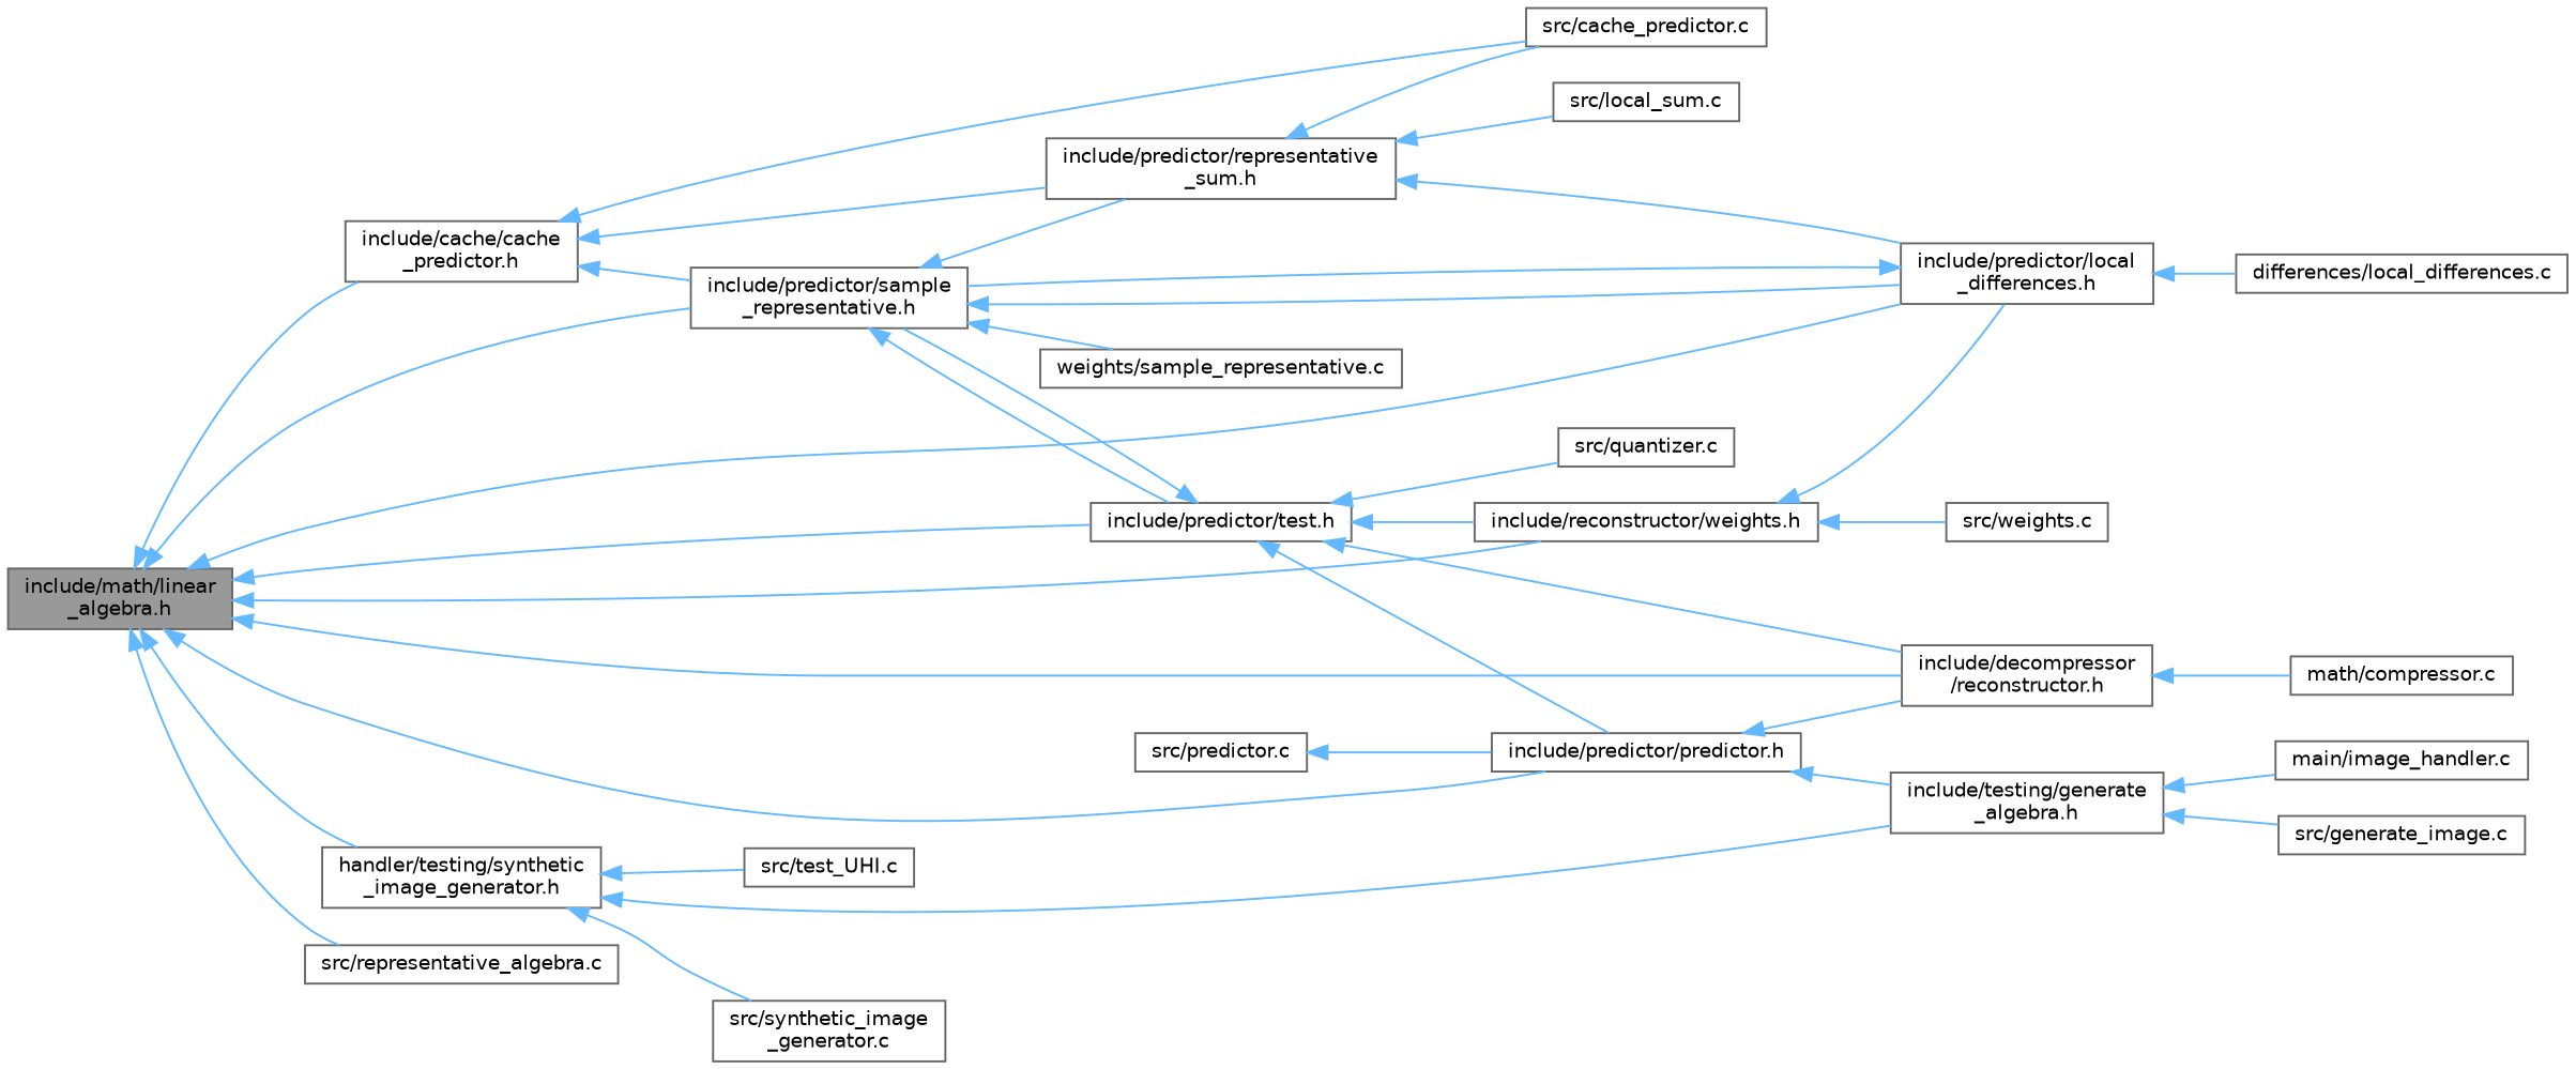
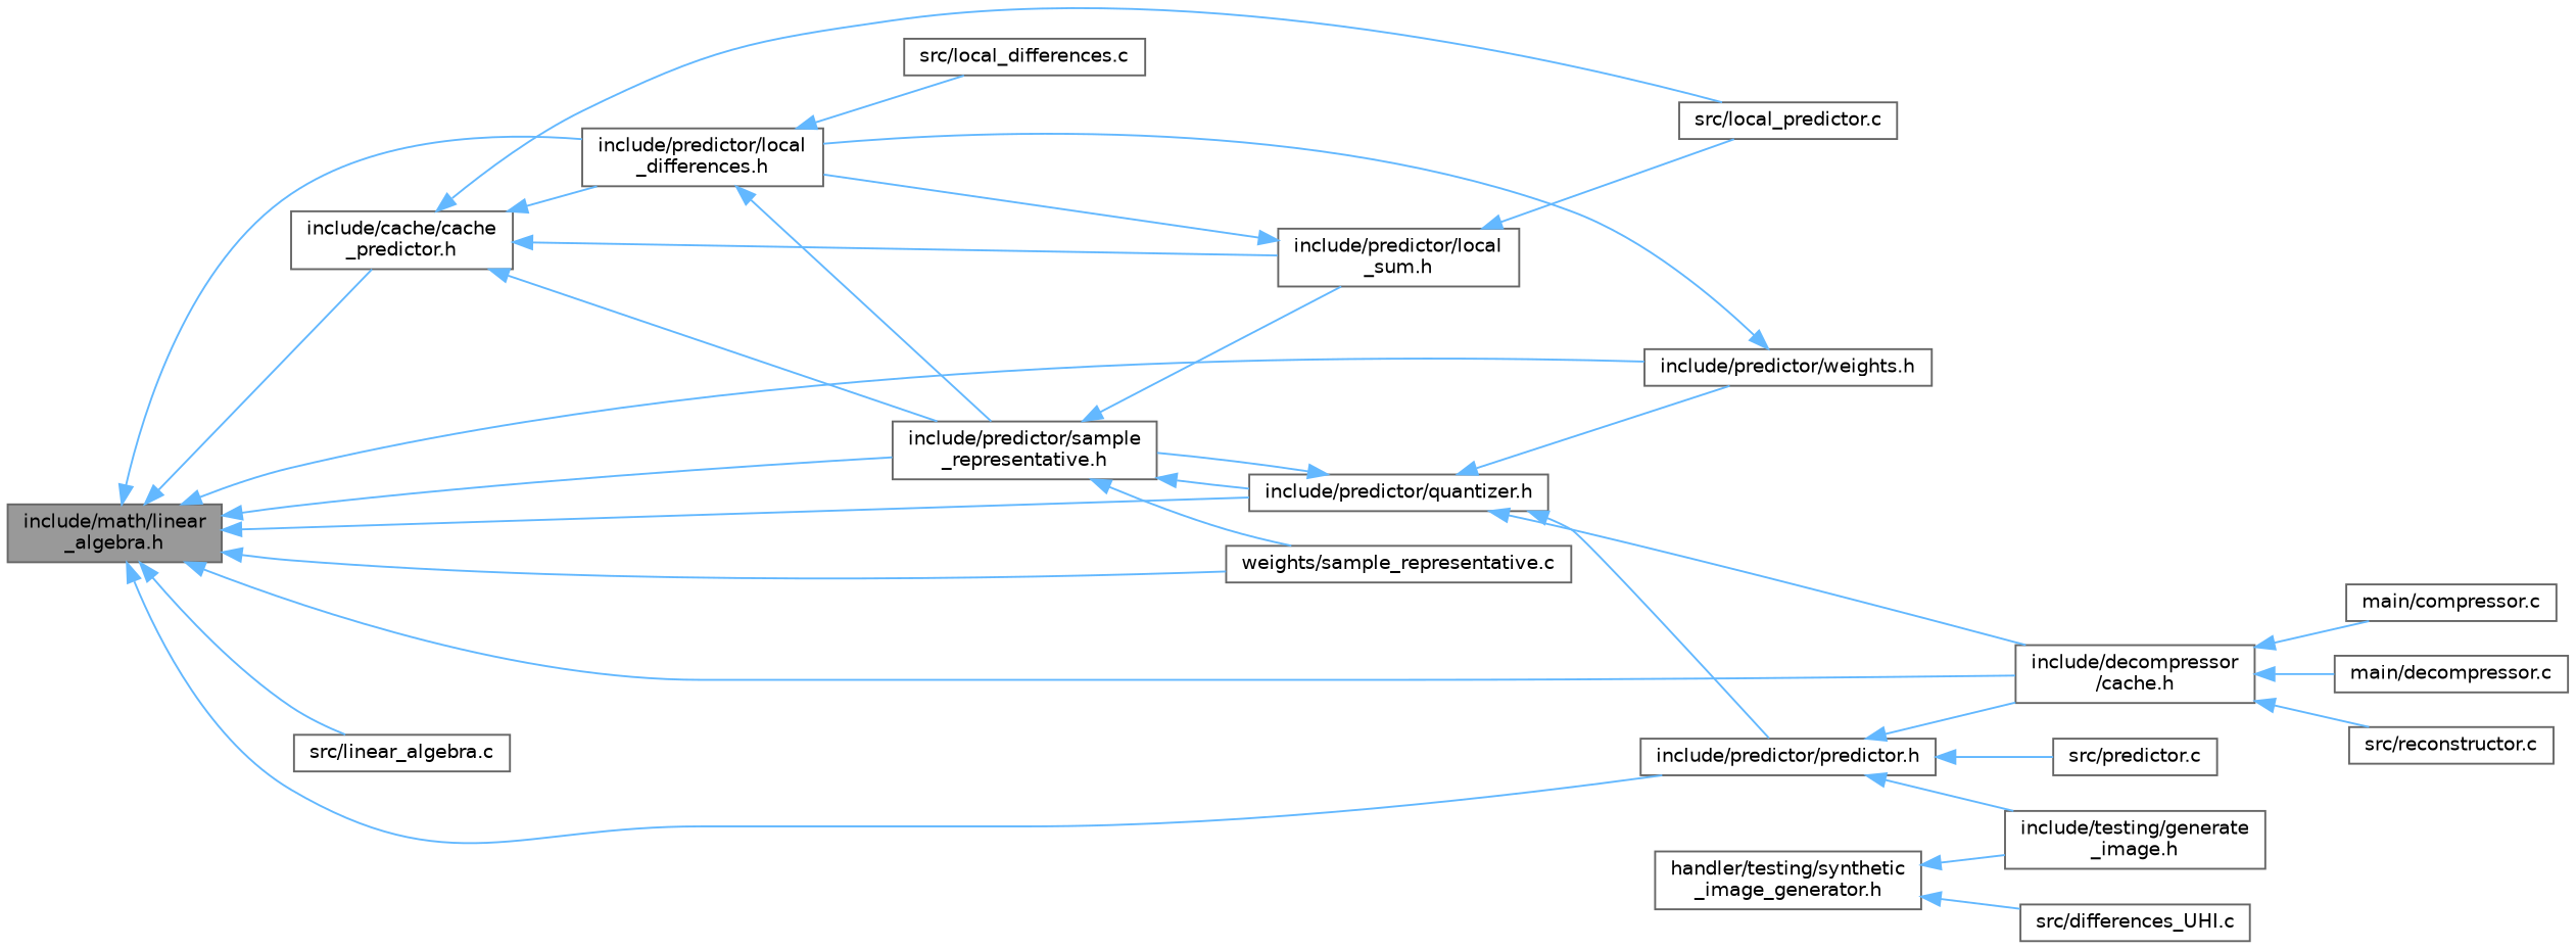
  digraph {
    rankdir=LR
    node [color=grey40 fillcolor=white fontname=Helvetica fontsize=10 shape=box style=filled]
    edge [color=steelblue1 dir=back fontname=Helvetica fontsize=10 labelfontname=Helvetica labelfontsize=10 style=solid]
    n1 [color=gray40 fillcolor=grey60 fontcolor=black height=0.2 label="include/math/linear\l_algebra.h" width=0.4]
    n2 [height=0.2 label="include/cache/cache\l_predictor.h" width=0.4]
    n3 [height=0.2 label="include/predictor/local\l_differences.h" width=0.4]
    n4 [height=0.2 label="include/predictor/sample\l_representative.h" width=0.4]
-   n5 [height=0.2 label="include/predictor/test.h" width=0.4]
-   n6 [height=0.2 label="include/decompressor\l/reconstructor.h" width=0.4]
+   n5 [height=0.2 label="include/predictor/quantizer.h" width=0.4]
+   n6 [height=0.2 label="include/decompressor\l/cache.h" width=0.4]
    n7 [height=0.2 label="include/predictor/predictor.h" width=0.4]
-   n8 [height=0.2 label="include/reconstructor/weights.h" width=0.4]
+   n8 [height=0.2 label="include/predictor/weights.h" width=0.4]
    n9 [height=0.2 label="handler/testing/synthetic\l_image_generator.h" width=0.4]
-   n10 [height=0.2 label="src/representative_algebra.c" width=0.4]
-   n11 [height=0.2 label="include/predictor/representative\l_sum.h" width=0.4]
-   n12 [height=0.2 label="src/cache_predictor.c" width=0.4]
-   n13 [height=0.2 label="differences/local_differences.c" width=0.4]
+   n10 [height=0.2 label="src/linear_algebra.c" width=0.4]
+   n11 [height=0.2 label="include/predictor/local\l_sum.h" width=0.4]
+   n12 [height=0.2 label="src/local_predictor.c" width=0.4]
+   n13 [height=0.2 label="src/local_differences.c" width=0.4]
    n14 [height=0.2 label="weights/sample_representative.c" width=0.4]
-   n15 [height=0.2 label="src/quantizer.c" width=0.4]
-   n16 [height=0.2 label="math/compressor.c" width=0.4]
-   n19 [height=0.2 label="include/testing/generate\l_algebra.h" width=0.4]
+   n16 [height=0.2 label="main/compressor.c" width=0.4]
+   n17 [height=0.2 label="main/decompressor.c" width=0.4]
+   n18 [height=0.2 label="src/reconstructor.c" width=0.4]
+   n19 [height=0.2 label="include/testing/generate\l_image.h" width=0.4]
    n20 [height=0.2 label="src/predictor.c" width=0.4]
-   n21 [height=0.2 label="src/weights.c" width=0.4]
-   n22 [height=0.2 label="src/synthetic_image\l_generator.c" width=0.4]
-   n23 [height=0.2 label="src/test_UHI.c" width=0.4]
-   n24 [height=0.2 label="src/local_sum.c" width=0.4]
-   n25 [height=0.2 label="main/image_handler.c" width=0.4]
-   n26 [height=0.2 label="src/generate_image.c" width=0.4]
+   n23 [height=0.2 label="src/differences_UHI.c" width=0.4]
    n1 -> n2
    n1 -> n3
    n1 -> n4
    n1 -> n5
    n1 -> n6
    n1 -> n7
    n1 -> n8
-   n1 -> n9
+   n1 -> n14
    n1 -> n10
    n2 -> n4
    n2 -> n11
    n2 -> n12
    n3 -> n4
    n3 -> n13
-   n4 -> n3
+   n2 -> n3
    n4 -> n5
    n4 -> n11
    n4 -> n14
    n5 -> n4
    n5 -> n6
    n5 -> n7
    n5 -> n8
-   n5 -> n15
    n6 -> n16
+   n6 -> n17
+   n6 -> n18
    n7 -> n6
    n7 -> n19
-   n20 -> n7
+   n7 -> n20
    n8 -> n3
-   n8 -> n21
    n9 -> n19
-   n9 -> n22
    n9 -> n23
    n11 -> n3
    n11 -> n12
-   n11 -> n24
-   n19 -> n25
-   n19 -> n26
  }
